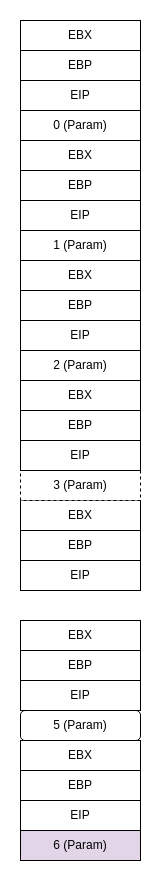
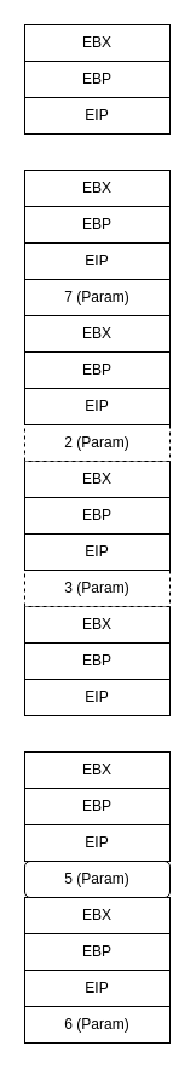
  <mxCell id="0" />
  <mxCell id="1" parent="0" />
- <mxCell id="2" value="6 (Param)" style="rounded=0;whiteSpace=wrap;html=1;fillColor=#e1d5e7;" vertex="1" parent="1"><mxGeometry x="20" y="830" width="120" height="30" as="geometry" /></mxCell>
+ <mxCell id="2" value="6 (Param)" style="rounded=0;whiteSpace=wrap;html=1;" vertex="1" parent="1"><mxGeometry x="20" y="830" width="120" height="30" as="geometry" /></mxCell>
  <mxCell id="3" value="EIP" style="rounded=0;whiteSpace=wrap;html=1;" vertex="1" parent="1"><mxGeometry x="20" y="800" width="120" height="30" as="geometry" /></mxCell>
  <mxCell id="4" value="EBP" style="rounded=0;whiteSpace=wrap;html=1;" vertex="1" parent="1"><mxGeometry x="20" y="770" width="120" height="30" as="geometry" /></mxCell>
  <mxCell id="5" value="EBX" style="rounded=0;whiteSpace=wrap;html=1;" vertex="1" parent="1"><mxGeometry x="20" y="740" width="120" height="30" as="geometry" /></mxCell>
  <mxCell id="6" value="5 (Param)" style="whiteSpace=wrap;html=1;rounded=1;" vertex="1" parent="1"><mxGeometry x="20" y="710" width="120" height="30" as="geometry" /></mxCell>
  <mxCell id="7" value="EIP" style="rounded=0;whiteSpace=wrap;html=1;" vertex="1" parent="1"><mxGeometry x="20" y="680" width="120" height="30" as="geometry" /></mxCell>
  <mxCell id="8" value="EBP" style="rounded=0;whiteSpace=wrap;html=1;" vertex="1" parent="1"><mxGeometry x="20" y="650" width="120" height="30" as="geometry" /></mxCell>
  <mxCell id="9" value="EBX" style="rounded=0;whiteSpace=wrap;html=1;" vertex="1" parent="1"><mxGeometry x="20" y="620" width="120" height="30" as="geometry" /></mxCell>
  <mxCell id="10" value="EIP" style="rounded=0;whiteSpace=wrap;html=1;" vertex="1" parent="1"><mxGeometry x="20" y="560" width="120" height="30" as="geometry" /></mxCell>
  <mxCell id="11" value="EBP" style="rounded=0;whiteSpace=wrap;html=1;" vertex="1" parent="1"><mxGeometry x="20" y="530" width="120" height="30" as="geometry" /></mxCell>
  <mxCell id="12" value="EBX" style="rounded=0;whiteSpace=wrap;html=1;" vertex="1" parent="1"><mxGeometry x="20" y="500" width="120" height="30" as="geometry" /></mxCell>
  <mxCell id="13" value="3 (Param)" style="rounded=0;whiteSpace=wrap;html=1;dashed=1;" vertex="1" parent="1"><mxGeometry x="20" y="470" width="120" height="30" as="geometry" /></mxCell>
  <mxCell id="14" value="EIP" style="rounded=0;whiteSpace=wrap;html=1;" vertex="1" parent="1"><mxGeometry x="20" y="440" width="120" height="30" as="geometry" /></mxCell>
  <mxCell id="15" value="EBP" style="rounded=0;whiteSpace=wrap;html=1;" vertex="1" parent="1"><mxGeometry x="20" y="410" width="120" height="30" as="geometry" /></mxCell>
  <mxCell id="16" value="EBX" style="rounded=0;whiteSpace=wrap;html=1;" vertex="1" parent="1"><mxGeometry x="20" y="380" width="120" height="30" as="geometry" /></mxCell>
- <mxCell id="17" value="2 (Param)" style="rounded=0;whiteSpace=wrap;html=1;" vertex="1" parent="1"><mxGeometry x="20" y="350" width="120" height="30" as="geometry" /></mxCell>
+ <mxCell id="17" value="2 (Param)" style="rounded=0;whiteSpace=wrap;html=1;dashed=1;" vertex="1" parent="1"><mxGeometry x="20" y="350" width="120" height="30" as="geometry" /></mxCell>
  <mxCell id="18" value="EIP" style="rounded=0;whiteSpace=wrap;html=1;" vertex="1" parent="1"><mxGeometry x="20" y="320" width="120" height="30" as="geometry" /></mxCell>
  <mxCell id="19" value="EBP" style="rounded=0;whiteSpace=wrap;html=1;" vertex="1" parent="1"><mxGeometry x="20" y="290" width="120" height="30" as="geometry" /></mxCell>
  <mxCell id="20" value="EBX" style="rounded=0;whiteSpace=wrap;html=1;" vertex="1" parent="1"><mxGeometry x="20" y="260" width="120" height="30" as="geometry" /></mxCell>
- <mxCell id="21" value="1 (Param)" style="rounded=0;whiteSpace=wrap;html=1;" vertex="1" parent="1"><mxGeometry x="20" y="230" width="120" height="30" as="geometry" /></mxCell>
+ <mxCell id="21" value="7 (Param)" style="rounded=0;whiteSpace=wrap;html=1;" vertex="1" parent="1"><mxGeometry x="20" y="230" width="120" height="30" as="geometry" /></mxCell>
  <mxCell id="22" value="EIP" style="rounded=0;whiteSpace=wrap;html=1;" vertex="1" parent="1"><mxGeometry x="20" y="200" width="120" height="30" as="geometry" /></mxCell>
  <mxCell id="23" value="EBP" style="rounded=0;whiteSpace=wrap;html=1;" vertex="1" parent="1"><mxGeometry x="20" y="170" width="120" height="30" as="geometry" /></mxCell>
  <mxCell id="24" value="EBX" style="rounded=0;whiteSpace=wrap;html=1;" vertex="1" parent="1"><mxGeometry x="20" y="140" width="120" height="30" as="geometry" /></mxCell>
- <mxCell id="25" value="0 (Param)" style="rounded=0;whiteSpace=wrap;html=1;" vertex="1" parent="1"><mxGeometry x="20" y="110" width="120" height="30" as="geometry" /></mxCell>
  <mxCell id="26" value="EIP" style="rounded=0;whiteSpace=wrap;html=1;" vertex="1" parent="1"><mxGeometry x="20" y="80" width="120" height="30" as="geometry" /></mxCell>
  <mxCell id="27" value="EBP" style="rounded=0;whiteSpace=wrap;html=1;" vertex="1" parent="1"><mxGeometry x="20" y="50" width="120" height="30" as="geometry" /></mxCell>
  <mxCell id="28" value="EBX" style="rounded=0;whiteSpace=wrap;html=1;" vertex="1" parent="1"><mxGeometry x="20" y="20" width="120" height="30" as="geometry" /></mxCell>
